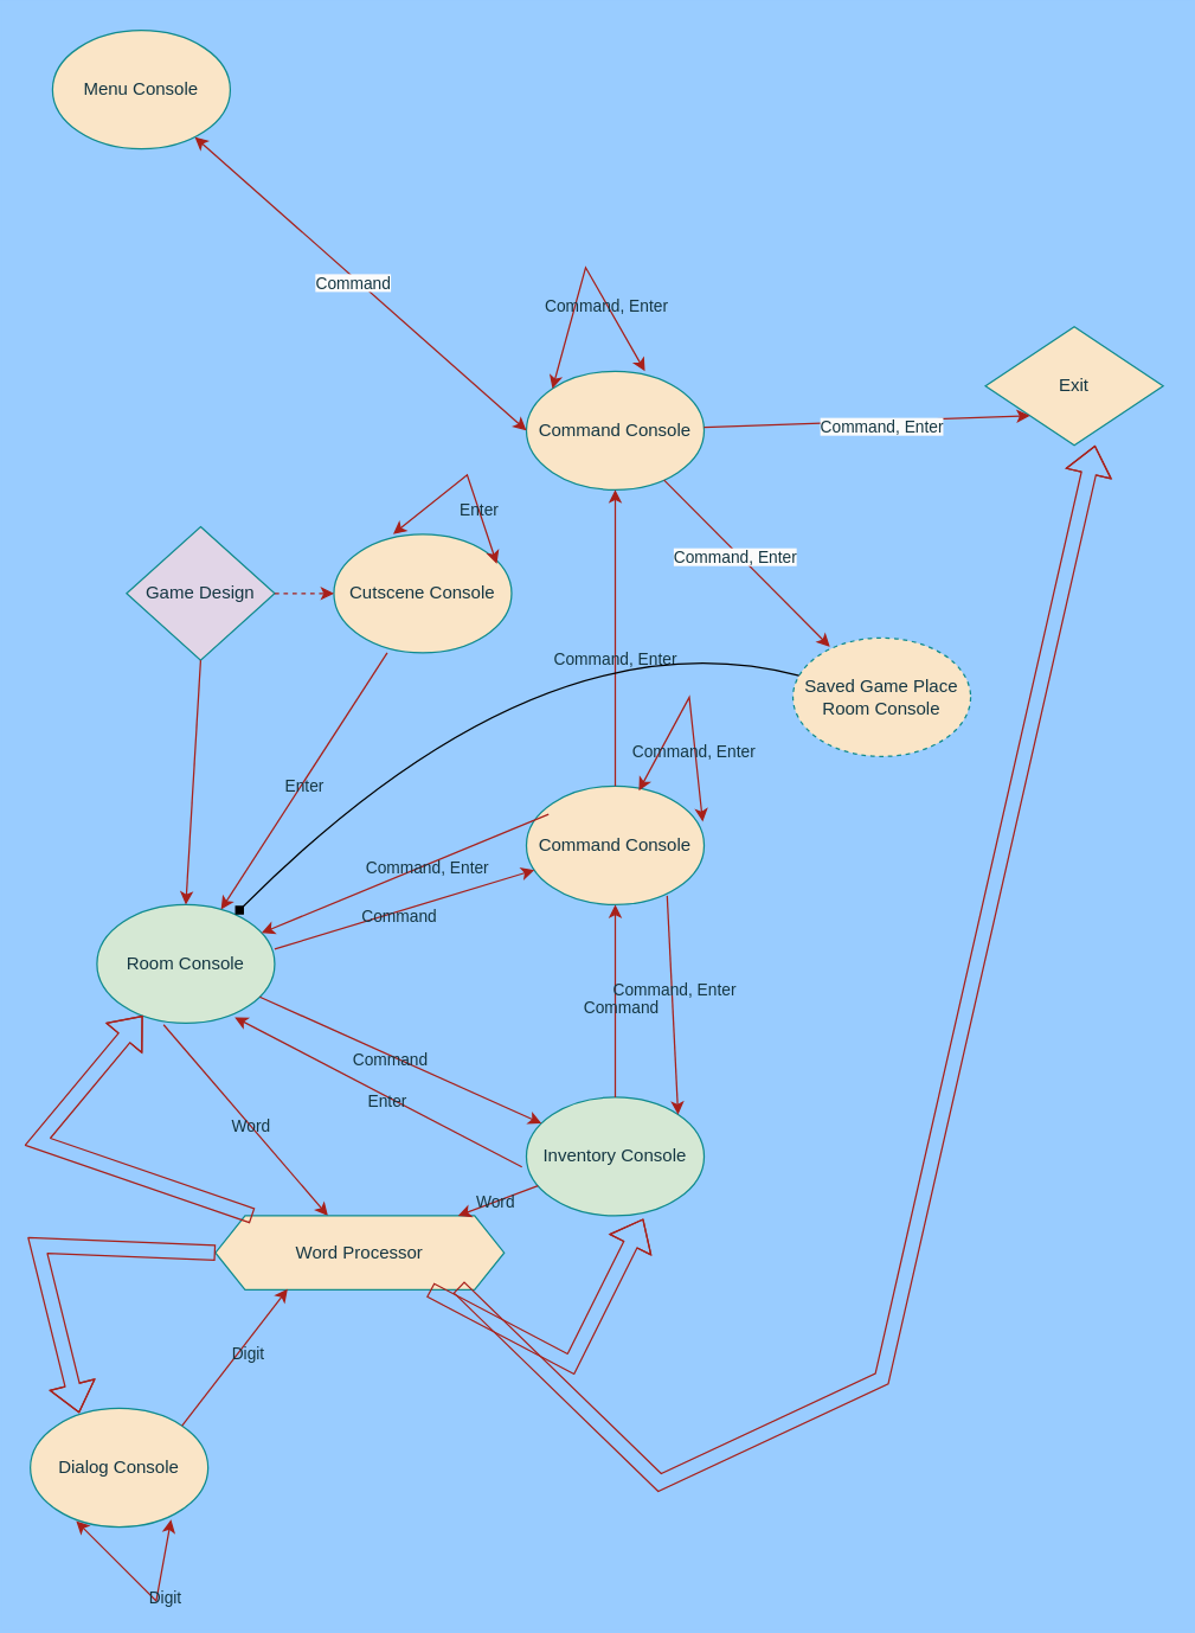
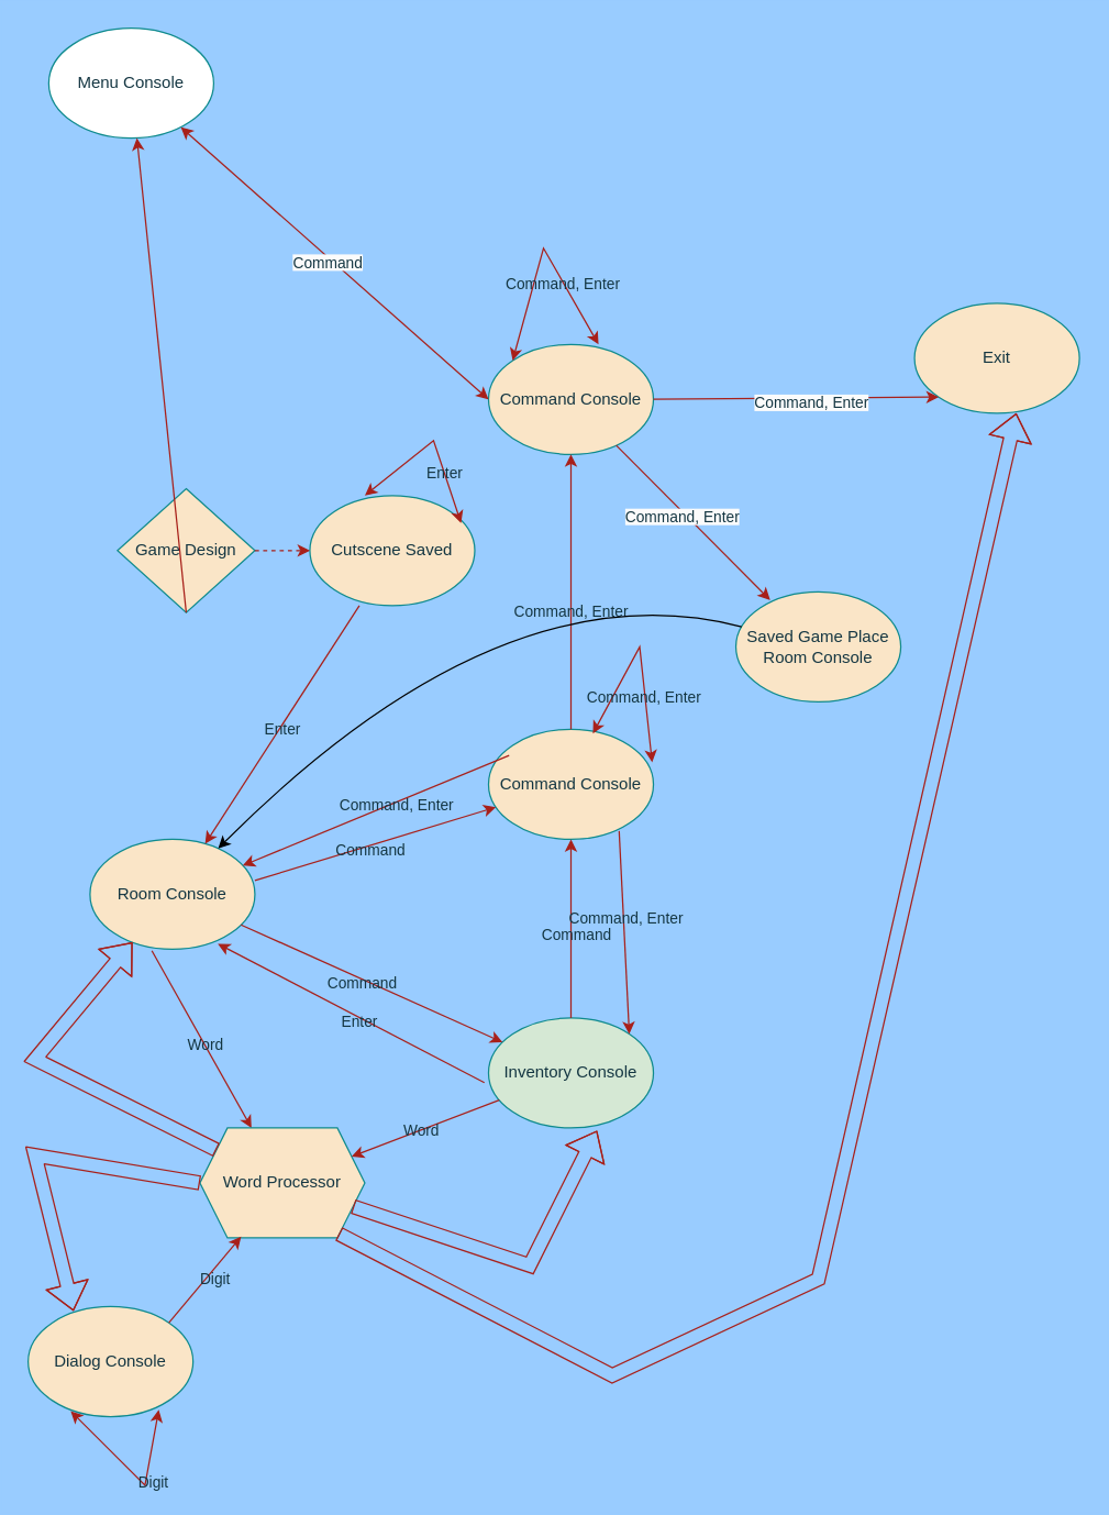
  <mxCell id="0" />
  <mxCell id="1" parent="0" />
- <mxCell id="2" value="Menu Console" style="ellipse;whiteSpace=wrap;html=1;labelBackgroundColor=none;fillColor=#FAE5C7;strokeColor=#0F8B8D;fontColor=#143642;" parent="1" vertex="1"><mxGeometry x="35" y="20" width="120" height="80" as="geometry" /></mxCell>
- <mxCell id="3" value="Exit" style="rhombus;whiteSpace=wrap;html=1;labelBackgroundColor=none;fillColor=#FAE5C7;strokeColor=#0F8B8D;fontColor=#143642;" parent="1" vertex="1"><mxGeometry x="665" y="220" width="120" height="80" as="geometry" /></mxCell>
+ <mxCell id="2" value="Menu Console" style="ellipse;whiteSpace=wrap;html=1;labelBackgroundColor=none;fillColor=#ffffff;strokeColor=#0F8B8D;fontColor=#143642;" parent="1" vertex="1"><mxGeometry x="35" y="20" width="120" height="80" as="geometry" /></mxCell>
+ <mxCell id="3" value="Exit" style="ellipse;whiteSpace=wrap;html=1;labelBackgroundColor=none;fillColor=#FAE5C7;strokeColor=#0F8B8D;fontColor=#143642;" parent="1" vertex="1"><mxGeometry x="665" y="220" width="120" height="80" as="geometry" /></mxCell>
  <mxCell id="4" value="Command Console" style="ellipse;whiteSpace=wrap;html=1;labelBackgroundColor=none;fillColor=#FAE5C7;strokeColor=#0F8B8D;fontColor=#143642;" parent="1" vertex="1"><mxGeometry x="355" y="250" width="120" height="80" as="geometry" /></mxCell>
- <mxCell id="5" value="Game Design" style="rhombus;whiteSpace=wrap;html=1;labelBackgroundColor=none;fillColor=#e1d5e7;strokeColor=#0F8B8D;fontColor=#143642;" parent="1" vertex="1"><mxGeometry x="85" y="355" width="100" height="90" as="geometry" /></mxCell>
- <mxCell id="6" value="Cutscene Console" style="ellipse;whiteSpace=wrap;html=1;labelBackgroundColor=none;fillColor=#FAE5C7;strokeColor=#0F8B8D;fontColor=#143642;" parent="1" vertex="1"><mxGeometry x="225" y="360" width="120" height="80" as="geometry" /></mxCell>
- <mxCell id="7" value="Room Console" style="ellipse;whiteSpace=wrap;html=1;labelBackgroundColor=none;fillColor=#d5e8d4;strokeColor=#0F8B8D;fontColor=#143642;" parent="1" vertex="1"><mxGeometry x="65" y="610" width="120" height="80" as="geometry" /></mxCell>
- <mxCell id="8" value="" style="endArrow=classic;html=1;rounded=0;entryX=0.5;entryY=0;entryDx=0;entryDy=0;exitX=0.5;exitY=1;exitDx=0;exitDy=0;labelBackgroundColor=none;strokeColor=#A8201A;fontColor=default;" parent="1" source="5" target="7" edge="1"><mxGeometry width="50" height="50" relative="1" as="geometry"><mxPoint x="365" y="410" as="sourcePoint" /><mxPoint x="415" y="360" as="targetPoint" /></mxGeometry></mxCell>
+ <mxCell id="5" value="Game Design" style="rhombus;whiteSpace=wrap;html=1;labelBackgroundColor=none;fillColor=#FAE5C7;strokeColor=#0F8B8D;fontColor=#143642;" parent="1" vertex="1"><mxGeometry x="85" y="355" width="100" height="90" as="geometry" /></mxCell>
+ <mxCell id="6" value="Cutscene Saved" style="ellipse;whiteSpace=wrap;html=1;labelBackgroundColor=none;fillColor=#FAE5C7;strokeColor=#0F8B8D;fontColor=#143642;" parent="1" vertex="1"><mxGeometry x="225" y="360" width="120" height="80" as="geometry" /></mxCell>
+ <mxCell id="7" value="Room Console" style="ellipse;whiteSpace=wrap;html=1;labelBackgroundColor=none;fillColor=#FAE5C7;strokeColor=#0F8B8D;fontColor=#143642;" parent="1" vertex="1"><mxGeometry x="65" y="610" width="120" height="80" as="geometry" /></mxCell>
+ <mxCell id="8" value="" style="endArrow=classic;html=1;rounded=0;exitX=0.5;exitY=1;exitDx=0;exitDy=0;labelBackgroundColor=none;strokeColor=#A8201A;fontColor=default;" parent="1" source="5" target="2" edge="1"><mxGeometry width="50" height="50" relative="1" as="geometry"><mxPoint x="365" y="410" as="sourcePoint" /><mxPoint x="415" y="360" as="targetPoint" /></mxGeometry></mxCell>
  <mxCell id="9" value="" style="endArrow=classic;html=1;rounded=0;entryX=0;entryY=0.5;entryDx=0;entryDy=0;exitX=1;exitY=0.5;exitDx=0;exitDy=0;labelBackgroundColor=none;strokeColor=#A8201A;fontColor=default;dashed=1;" parent="1" source="5" target="6" edge="1"><mxGeometry width="50" height="50" relative="1" as="geometry"><mxPoint x="365" y="410" as="sourcePoint" /><mxPoint x="415" y="360" as="targetPoint" /></mxGeometry></mxCell>
  <mxCell id="10" value="" style="endArrow=classic;html=1;rounded=0;exitX=0.3;exitY=1;exitDx=0;exitDy=0;exitPerimeter=0;labelBackgroundColor=none;strokeColor=#A8201A;fontColor=default;" parent="1" source="6" target="7" edge="1"><mxGeometry width="50" height="50" relative="1" as="geometry"><mxPoint x="285" y="530" as="sourcePoint" /><mxPoint x="415" y="360" as="targetPoint" /></mxGeometry></mxCell>
  <mxCell id="11" value="Enter" style="edgeLabel;html=1;align=center;verticalAlign=middle;resizable=0;points=[];labelBackgroundColor=none;fontColor=#143642;" parent="10" vertex="1" connectable="0"><mxGeometry x="0.021" y="2" relative="1" as="geometry"><mxPoint x="-1" as="offset" /></mxGeometry></mxCell>
- <mxCell id="12" value="Saved Game Place&lt;div&gt;Room Console&lt;/div&gt;" style="ellipse;whiteSpace=wrap;html=1;labelBackgroundColor=none;fillColor=#FAE5C7;strokeColor=#0F8B8D;fontColor=#143642;dashed=1;" parent="1" vertex="1"><mxGeometry x="535" y="430" width="120" height="80" as="geometry" /></mxCell>
+ <mxCell id="12" value="Saved Game Place&lt;div&gt;Room Console&lt;/div&gt;" style="ellipse;whiteSpace=wrap;html=1;labelBackgroundColor=none;fillColor=#FAE5C7;strokeColor=#0F8B8D;fontColor=#143642;" parent="1" vertex="1"><mxGeometry x="535" y="430" width="120" height="80" as="geometry" /></mxCell>
  <mxCell id="13" value="" style="endArrow=classic;html=1;rounded=0;entryX=0.208;entryY=0.075;entryDx=0;entryDy=0;entryPerimeter=0;labelBackgroundColor=none;strokeColor=#A8201A;fontColor=default;" parent="1" source="4" target="12" edge="1"><mxGeometry width="50" height="50" relative="1" as="geometry"><mxPoint x="485" y="170" as="sourcePoint" /><mxPoint x="415" y="240" as="targetPoint" /></mxGeometry></mxCell>
  <mxCell id="14" value="&lt;span style=&quot;background-color: rgb(251, 251, 251);&quot;&gt;Command, Enter&lt;/span&gt;" style="edgeLabel;html=1;align=center;verticalAlign=middle;resizable=0;points=[];labelBackgroundColor=none;fontColor=#143642;" parent="13" vertex="1" connectable="0"><mxGeometry x="-0.104" y="-3" relative="1" as="geometry"><mxPoint as="offset" /></mxGeometry></mxCell>
  <mxCell id="15" value="" style="endArrow=classic;html=1;rounded=0;entryX=0;entryY=1;entryDx=0;entryDy=0;labelBackgroundColor=none;strokeColor=#A8201A;fontColor=default;" parent="1" source="4" target="3" edge="1"><mxGeometry width="50" height="50" relative="1" as="geometry"><mxPoint x="485" y="170" as="sourcePoint" /><mxPoint x="415" y="240" as="targetPoint" /></mxGeometry></mxCell>
  <mxCell id="16" value="&lt;span style=&quot;background-color: rgb(251, 251, 251);&quot;&gt;Command, Enter&lt;/span&gt;" style="edgeLabel;html=1;align=center;verticalAlign=middle;resizable=0;points=[];labelBackgroundColor=none;fontColor=#143642;" parent="15" vertex="1" connectable="0"><mxGeometry x="0.094" y="-3" relative="1" as="geometry"><mxPoint y="1" as="offset" /></mxGeometry></mxCell>
  <mxCell id="17" value="" style="endArrow=classic;startArrow=classic;html=1;rounded=0;entryX=0;entryY=0.5;entryDx=0;entryDy=0;labelBackgroundColor=none;strokeColor=#A8201A;fontColor=default;" parent="1" source="2" target="4" edge="1"><mxGeometry width="50" height="50" relative="1" as="geometry"><mxPoint x="365" y="410" as="sourcePoint" /><mxPoint x="415" y="360" as="targetPoint" /></mxGeometry></mxCell>
  <mxCell id="18" value="&lt;span style=&quot;background-color: rgb(251, 251, 251);&quot;&gt;Command&lt;/span&gt;" style="edgeLabel;html=1;align=center;verticalAlign=middle;resizable=0;points=[];labelBackgroundColor=none;fontColor=#143642;" parent="17" vertex="1" connectable="0"><mxGeometry x="-0.031" y="-3" relative="1" as="geometry"><mxPoint as="offset" /></mxGeometry></mxCell>
  <mxCell id="19" value="Command Console" style="ellipse;whiteSpace=wrap;html=1;labelBackgroundColor=none;fillColor=#FAE5C7;strokeColor=#0F8B8D;fontColor=#143642;" parent="1" vertex="1"><mxGeometry x="355" y="530" width="120" height="80" as="geometry" /></mxCell>
  <mxCell id="20" value="" style="endArrow=classic;html=1;rounded=0;entryX=0.5;entryY=1;entryDx=0;entryDy=0;exitX=0.5;exitY=0;exitDx=0;exitDy=0;labelBackgroundColor=none;strokeColor=#A8201A;fontColor=default;" parent="1" source="19" target="4" edge="1"><mxGeometry width="50" height="50" relative="1" as="geometry"><mxPoint x="365" y="410" as="sourcePoint" /><mxPoint x="415" y="360" as="targetPoint" /></mxGeometry></mxCell>
  <mxCell id="21" value="Command, Enter" style="edgeLabel;html=1;align=center;verticalAlign=middle;resizable=0;points=[];labelBackgroundColor=none;fontColor=#143642;" parent="20" vertex="1" connectable="0"><mxGeometry x="-0.14" y="1" relative="1" as="geometry"><mxPoint as="offset" /></mxGeometry></mxCell>
  <mxCell id="22" value="" style="endArrow=classic;startArrow=classic;html=1;rounded=0;exitX=0.917;exitY=0.25;exitDx=0;exitDy=0;exitPerimeter=0;entryX=0.333;entryY=0;entryDx=0;entryDy=0;entryPerimeter=0;labelBackgroundColor=none;strokeColor=#A8201A;fontColor=default;" parent="1" source="6" target="6" edge="1"><mxGeometry width="50" height="50" relative="1" as="geometry"><mxPoint x="365" y="410" as="sourcePoint" /><mxPoint x="275" y="300" as="targetPoint" /><Array as="points"><mxPoint x="315" y="320" /></Array></mxGeometry></mxCell>
  <mxCell id="23" value="Enter" style="edgeLabel;html=1;align=center;verticalAlign=middle;resizable=0;points=[];labelBackgroundColor=none;fontColor=#143642;" parent="22" vertex="1" connectable="0"><mxGeometry x="-0.389" relative="1" as="geometry"><mxPoint as="offset" /></mxGeometry></mxCell>
  <mxCell id="24" value="Inventory Console" style="ellipse;whiteSpace=wrap;html=1;labelBackgroundColor=none;fillColor=#d5e8d4;strokeColor=#0F8B8D;fontColor=#143642;" parent="1" vertex="1"><mxGeometry x="355" y="740" width="120" height="80" as="geometry" /></mxCell>
  <mxCell id="25" value="" style="endArrow=classic;html=1;rounded=0;exitX=1;exitY=0.375;exitDx=0;exitDy=0;exitPerimeter=0;labelBackgroundColor=none;strokeColor=#A8201A;fontColor=default;" parent="1" source="7" target="19" edge="1"><mxGeometry width="50" height="50" relative="1" as="geometry"><mxPoint x="365" y="530" as="sourcePoint" /><mxPoint x="415" y="480" as="targetPoint" /></mxGeometry></mxCell>
  <mxCell id="26" value="Command" style="edgeLabel;html=1;align=center;verticalAlign=middle;resizable=0;points=[];labelBackgroundColor=none;fontColor=#143642;" parent="25" vertex="1" connectable="0"><mxGeometry x="-0.066" y="-3" relative="1" as="geometry"><mxPoint as="offset" /></mxGeometry></mxCell>
  <mxCell id="27" value="" style="endArrow=classic;html=1;rounded=0;entryX=0.5;entryY=1;entryDx=0;entryDy=0;labelBackgroundColor=none;strokeColor=#A8201A;fontColor=default;" parent="1" source="24" target="19" edge="1"><mxGeometry width="50" height="50" relative="1" as="geometry"><mxPoint x="505" y="660" as="sourcePoint" /><mxPoint x="687" y="604" as="targetPoint" /></mxGeometry></mxCell>
  <mxCell id="28" value="Command" style="edgeLabel;html=1;align=center;verticalAlign=middle;resizable=0;points=[];labelBackgroundColor=none;fontColor=#143642;" parent="27" vertex="1" connectable="0"><mxGeometry x="-0.066" y="-3" relative="1" as="geometry"><mxPoint as="offset" /></mxGeometry></mxCell>
  <mxCell id="29" value="" style="endArrow=classic;html=1;rounded=0;labelBackgroundColor=none;strokeColor=#A8201A;fontColor=default;" parent="1" source="7" target="24" edge="1"><mxGeometry width="50" height="50" relative="1" as="geometry"><mxPoint x="225" y="760" as="sourcePoint" /><mxPoint x="407" y="704" as="targetPoint" /></mxGeometry></mxCell>
  <mxCell id="30" value="Command" style="edgeLabel;html=1;align=center;verticalAlign=middle;resizable=0;points=[];labelBackgroundColor=none;fontColor=#143642;" parent="29" vertex="1" connectable="0"><mxGeometry x="-0.066" y="-3" relative="1" as="geometry"><mxPoint as="offset" /></mxGeometry></mxCell>
  <mxCell id="31" value="" style="endArrow=classic;html=1;rounded=0;exitX=0.125;exitY=0.238;exitDx=0;exitDy=0;exitPerimeter=0;labelBackgroundColor=none;strokeColor=#A8201A;fontColor=default;" parent="1" source="19" target="7" edge="1"><mxGeometry width="50" height="50" relative="1" as="geometry"><mxPoint x="275" y="570" as="sourcePoint" /><mxPoint x="265" y="370" as="targetPoint" /></mxGeometry></mxCell>
  <mxCell id="32" value="Command, Enter" style="edgeLabel;html=1;align=center;verticalAlign=middle;resizable=0;points=[];labelBackgroundColor=none;fontColor=#143642;" parent="31" vertex="1" connectable="0"><mxGeometry x="-0.14" y="1" relative="1" as="geometry"><mxPoint as="offset" /></mxGeometry></mxCell>
  <mxCell id="33" value="" style="endArrow=classic;html=1;rounded=0;entryX=1;entryY=0;entryDx=0;entryDy=0;exitX=0.792;exitY=0.925;exitDx=0;exitDy=0;exitPerimeter=0;labelBackgroundColor=none;strokeColor=#A8201A;fontColor=default;" parent="1" source="19" target="24" edge="1"><mxGeometry width="50" height="50" relative="1" as="geometry"><mxPoint x="515" y="650" as="sourcePoint" /><mxPoint x="505" y="450" as="targetPoint" /></mxGeometry></mxCell>
  <mxCell id="34" value="Command, Enter" style="edgeLabel;html=1;align=center;verticalAlign=middle;resizable=0;points=[];labelBackgroundColor=none;fontColor=#143642;" parent="33" vertex="1" connectable="0"><mxGeometry x="-0.14" y="1" relative="1" as="geometry"><mxPoint as="offset" /></mxGeometry></mxCell>
  <mxCell id="35" value="" style="endArrow=classic;startArrow=classic;html=1;rounded=0;exitX=0.667;exitY=0;exitDx=0;exitDy=0;exitPerimeter=0;entryX=0;entryY=0;entryDx=0;entryDy=0;labelBackgroundColor=none;strokeColor=#A8201A;fontColor=default;" parent="1" source="4" target="4" edge="1"><mxGeometry width="50" height="50" relative="1" as="geometry"><mxPoint x="375" y="190" as="sourcePoint" /><mxPoint x="305" y="170" as="targetPoint" /><Array as="points"><mxPoint x="395" y="180" /></Array></mxGeometry></mxCell>
  <mxCell id="36" value="Command, Enter" style="edgeLabel;html=1;align=center;verticalAlign=middle;resizable=0;points=[];labelBackgroundColor=none;fontColor=#143642;" parent="35" vertex="1" connectable="0"><mxGeometry x="-0.389" relative="1" as="geometry"><mxPoint x="-1" as="offset" /></mxGeometry></mxCell>
  <mxCell id="37" value="" style="endArrow=classic;startArrow=classic;html=1;rounded=0;exitX=0.992;exitY=0.3;exitDx=0;exitDy=0;exitPerimeter=0;entryX=0.633;entryY=0.038;entryDx=0;entryDy=0;entryPerimeter=0;labelBackgroundColor=none;strokeColor=#A8201A;fontColor=default;" parent="1" source="19" target="19" edge="1"><mxGeometry width="50" height="50" relative="1" as="geometry"><mxPoint x="487" y="518" as="sourcePoint" /><mxPoint x="425" y="530" as="targetPoint" /><Array as="points"><mxPoint x="465" y="470" /></Array></mxGeometry></mxCell>
  <mxCell id="38" value="Command, Enter" style="edgeLabel;html=1;align=center;verticalAlign=middle;resizable=0;points=[];labelBackgroundColor=none;fontColor=#143642;" parent="37" vertex="1" connectable="0"><mxGeometry x="-0.389" relative="1" as="geometry"><mxPoint x="-1" as="offset" /></mxGeometry></mxCell>
  <mxCell id="39" value="" style="endArrow=classic;html=1;rounded=0;entryX=0.775;entryY=0.95;entryDx=0;entryDy=0;entryPerimeter=0;exitX=-0.025;exitY=0.588;exitDx=0;exitDy=0;exitPerimeter=0;labelBackgroundColor=none;strokeColor=#A8201A;fontColor=default;" parent="1" source="24" target="7" edge="1"><mxGeometry width="50" height="50" relative="1" as="geometry"><mxPoint x="135" y="800" as="sourcePoint" /><mxPoint x="185" y="750" as="targetPoint" /></mxGeometry></mxCell>
  <mxCell id="40" value="Enter" style="edgeLabel;html=1;align=center;verticalAlign=middle;resizable=0;points=[];labelBackgroundColor=none;fontColor=#143642;" parent="39" vertex="1" connectable="0"><mxGeometry x="-0.067" y="3" relative="1" as="geometry"><mxPoint as="offset" /></mxGeometry></mxCell>
  <mxCell id="41" value="Dialog Console" style="ellipse;whiteSpace=wrap;html=1;labelBackgroundColor=none;fillColor=#FAE5C7;strokeColor=#0F8B8D;fontColor=#143642;" parent="1" vertex="1"><mxGeometry x="20" y="950" width="120" height="80" as="geometry" /></mxCell>
  <mxCell id="42" value="" style="endArrow=classic;html=1;rounded=0;exitX=0.375;exitY=1.013;exitDx=0;exitDy=0;exitPerimeter=0;labelBackgroundColor=none;strokeColor=#A8201A;fontColor=default;" parent="1" source="7" target="46" edge="1"><mxGeometry width="50" height="50" relative="1" as="geometry"><mxPoint x="75" y="920" as="sourcePoint" /><mxPoint x="125" y="870" as="targetPoint" /></mxGeometry></mxCell>
  <mxCell id="43" value="Word" style="edgeLabel;html=1;align=center;verticalAlign=middle;resizable=0;points=[];labelBackgroundColor=none;fontColor=#143642;" parent="42" vertex="1" connectable="0"><mxGeometry x="0.059" relative="1" as="geometry"><mxPoint as="offset" /></mxGeometry></mxCell>
  <mxCell id="44" value="" style="endArrow=classic;startArrow=classic;html=1;rounded=0;exitX=0.258;exitY=0.95;exitDx=0;exitDy=0;exitPerimeter=0;entryX=0.792;entryY=0.938;entryDx=0;entryDy=0;entryPerimeter=0;labelBackgroundColor=none;strokeColor=#A8201A;fontColor=default;" parent="1" source="41" target="41" edge="1"><mxGeometry width="50" height="50" relative="1" as="geometry"><mxPoint x="364" y="1060" as="sourcePoint" /><mxPoint x="414" y="1010" as="targetPoint" /><Array as="points"><mxPoint x="105" y="1080" /></Array></mxGeometry></mxCell>
  <mxCell id="45" value="Digit" style="edgeLabel;html=1;align=center;verticalAlign=middle;resizable=0;points=[];labelBackgroundColor=none;fontColor=#143642;" parent="44" vertex="1" connectable="0"><mxGeometry x="0.213" y="-4" relative="1" as="geometry"><mxPoint x="1" as="offset" /></mxGeometry></mxCell>
- <mxCell id="46" value="Word Processor" style="shape=hexagon;perimeter=hexagonPerimeter2;whiteSpace=wrap;html=1;fixedSize=1;labelBackgroundColor=none;fillColor=#FAE5C7;strokeColor=#0F8B8D;fontColor=#143642;" parent="1" vertex="1"><mxGeometry x="145" y="820" width="195" height="50" as="geometry" /></mxCell>
+ <mxCell id="46" value="Word Processor" style="shape=hexagon;perimeter=hexagonPerimeter2;whiteSpace=wrap;html=1;fixedSize=1;labelBackgroundColor=none;fillColor=#FAE5C7;strokeColor=#0F8B8D;fontColor=#143642;" parent="1" vertex="1"><mxGeometry x="145" y="820" width="120" height="80" as="geometry" /></mxCell>
  <mxCell id="47" value="" style="endArrow=classic;html=1;rounded=0;labelBackgroundColor=none;strokeColor=#A8201A;fontColor=default;" parent="1" source="24" target="46" edge="1"><mxGeometry width="50" height="50" relative="1" as="geometry"><mxPoint x="345" y="870" as="sourcePoint" /><mxPoint x="407" y="979" as="targetPoint" /></mxGeometry></mxCell>
  <mxCell id="48" value="Word" style="edgeLabel;html=1;align=center;verticalAlign=middle;resizable=0;points=[];labelBackgroundColor=none;fontColor=#143642;" parent="47" vertex="1" connectable="0"><mxGeometry x="0.059" relative="1" as="geometry"><mxPoint as="offset" /></mxGeometry></mxCell>
  <mxCell id="49" value="" style="endArrow=classic;html=1;rounded=0;exitX=1;exitY=0;exitDx=0;exitDy=0;entryX=0.25;entryY=0.988;entryDx=0;entryDy=0;entryPerimeter=0;labelBackgroundColor=none;strokeColor=#A8201A;fontColor=default;" parent="1" source="41" target="46" edge="1"><mxGeometry width="50" height="50" relative="1" as="geometry"><mxPoint x="365" y="770" as="sourcePoint" /><mxPoint x="295" y="1041" as="targetPoint" /></mxGeometry></mxCell>
  <mxCell id="50" value="Digit" style="edgeLabel;html=1;align=center;verticalAlign=middle;resizable=0;points=[];labelBackgroundColor=none;fontColor=#143642;" parent="49" vertex="1" connectable="0"><mxGeometry x="0.126" y="-5" relative="1" as="geometry"><mxPoint as="offset" /></mxGeometry></mxCell>
  <mxCell id="51" value="" style="shape=flexArrow;endArrow=classic;html=1;rounded=0;entryX=0.658;entryY=1.025;entryDx=0;entryDy=0;entryPerimeter=0;labelBackgroundColor=none;strokeColor=#A8201A;fontColor=default;" parent="1" source="46" target="24" edge="1"><mxGeometry width="50" height="50" relative="1" as="geometry"><mxPoint x="255" y="870" as="sourcePoint" /><mxPoint x="505" y="900" as="targetPoint" /><Array as="points"><mxPoint x="385" y="920" /></Array></mxGeometry></mxCell>
  <mxCell id="52" value="" style="shape=flexArrow;endArrow=classic;html=1;rounded=0;labelBackgroundColor=none;strokeColor=#A8201A;fontColor=default;" parent="1" source="46" target="7" edge="1"><mxGeometry width="50" height="50" relative="1" as="geometry"><mxPoint x="-5" y="850" as="sourcePoint" /><mxPoint x="75" y="700" as="targetPoint" /><Array as="points"><mxPoint x="25" y="770" /></Array></mxGeometry></mxCell>
  <mxCell id="53" value="" style="shape=flexArrow;endArrow=classic;html=1;rounded=0;entryX=0.275;entryY=0.038;entryDx=0;entryDy=0;entryPerimeter=0;exitX=0;exitY=0.5;exitDx=0;exitDy=0;labelBackgroundColor=none;strokeColor=#A8201A;fontColor=default;" parent="1" source="46" target="41" edge="1"><mxGeometry width="50" height="50" relative="1" as="geometry"><mxPoint x="25" y="840" as="sourcePoint" /><mxPoint x="65" y="850" as="targetPoint" /><Array as="points"><mxPoint x="25" y="840" /></Array></mxGeometry></mxCell>
  <mxCell id="54" value="" style="shape=flexArrow;endArrow=classic;html=1;rounded=0;entryX=0.617;entryY=1;entryDx=0;entryDy=0;entryPerimeter=0;exitX=0.842;exitY=0.963;exitDx=0;exitDy=0;exitPerimeter=0;labelBackgroundColor=none;strokeColor=#A8201A;fontColor=default;" parent="1" source="46" target="3" edge="1"><mxGeometry width="50" height="50" relative="1" as="geometry"><mxPoint x="295" y="970" as="sourcePoint" /><mxPoint x="620" y="910" as="targetPoint" /><Array as="points"><mxPoint x="445" y="1000" /><mxPoint x="595" y="930" /></Array></mxGeometry></mxCell>
- <mxCell id="55" value="" style="curved=1;endArrow=diamond;html=1;rounded=0;" edge="1" parent="1" source="12" target="7"><mxGeometry width="50" height="50" relative="1" as="geometry"><mxPoint x="365" y="460" as="sourcePoint" /><mxPoint x="415" y="410" as="targetPoint" /><Array as="points"><mxPoint x="365" y="410" /></Array></mxGeometry></mxCell>
+ <mxCell id="55" value="" style="curved=1;endArrow=classic;html=1;rounded=0;" edge="1" parent="1" source="12" target="7"><mxGeometry width="50" height="50" relative="1" as="geometry"><mxPoint x="365" y="460" as="sourcePoint" /><mxPoint x="415" y="410" as="targetPoint" /><Array as="points"><mxPoint x="365" y="410" /></Array></mxGeometry></mxCell>
